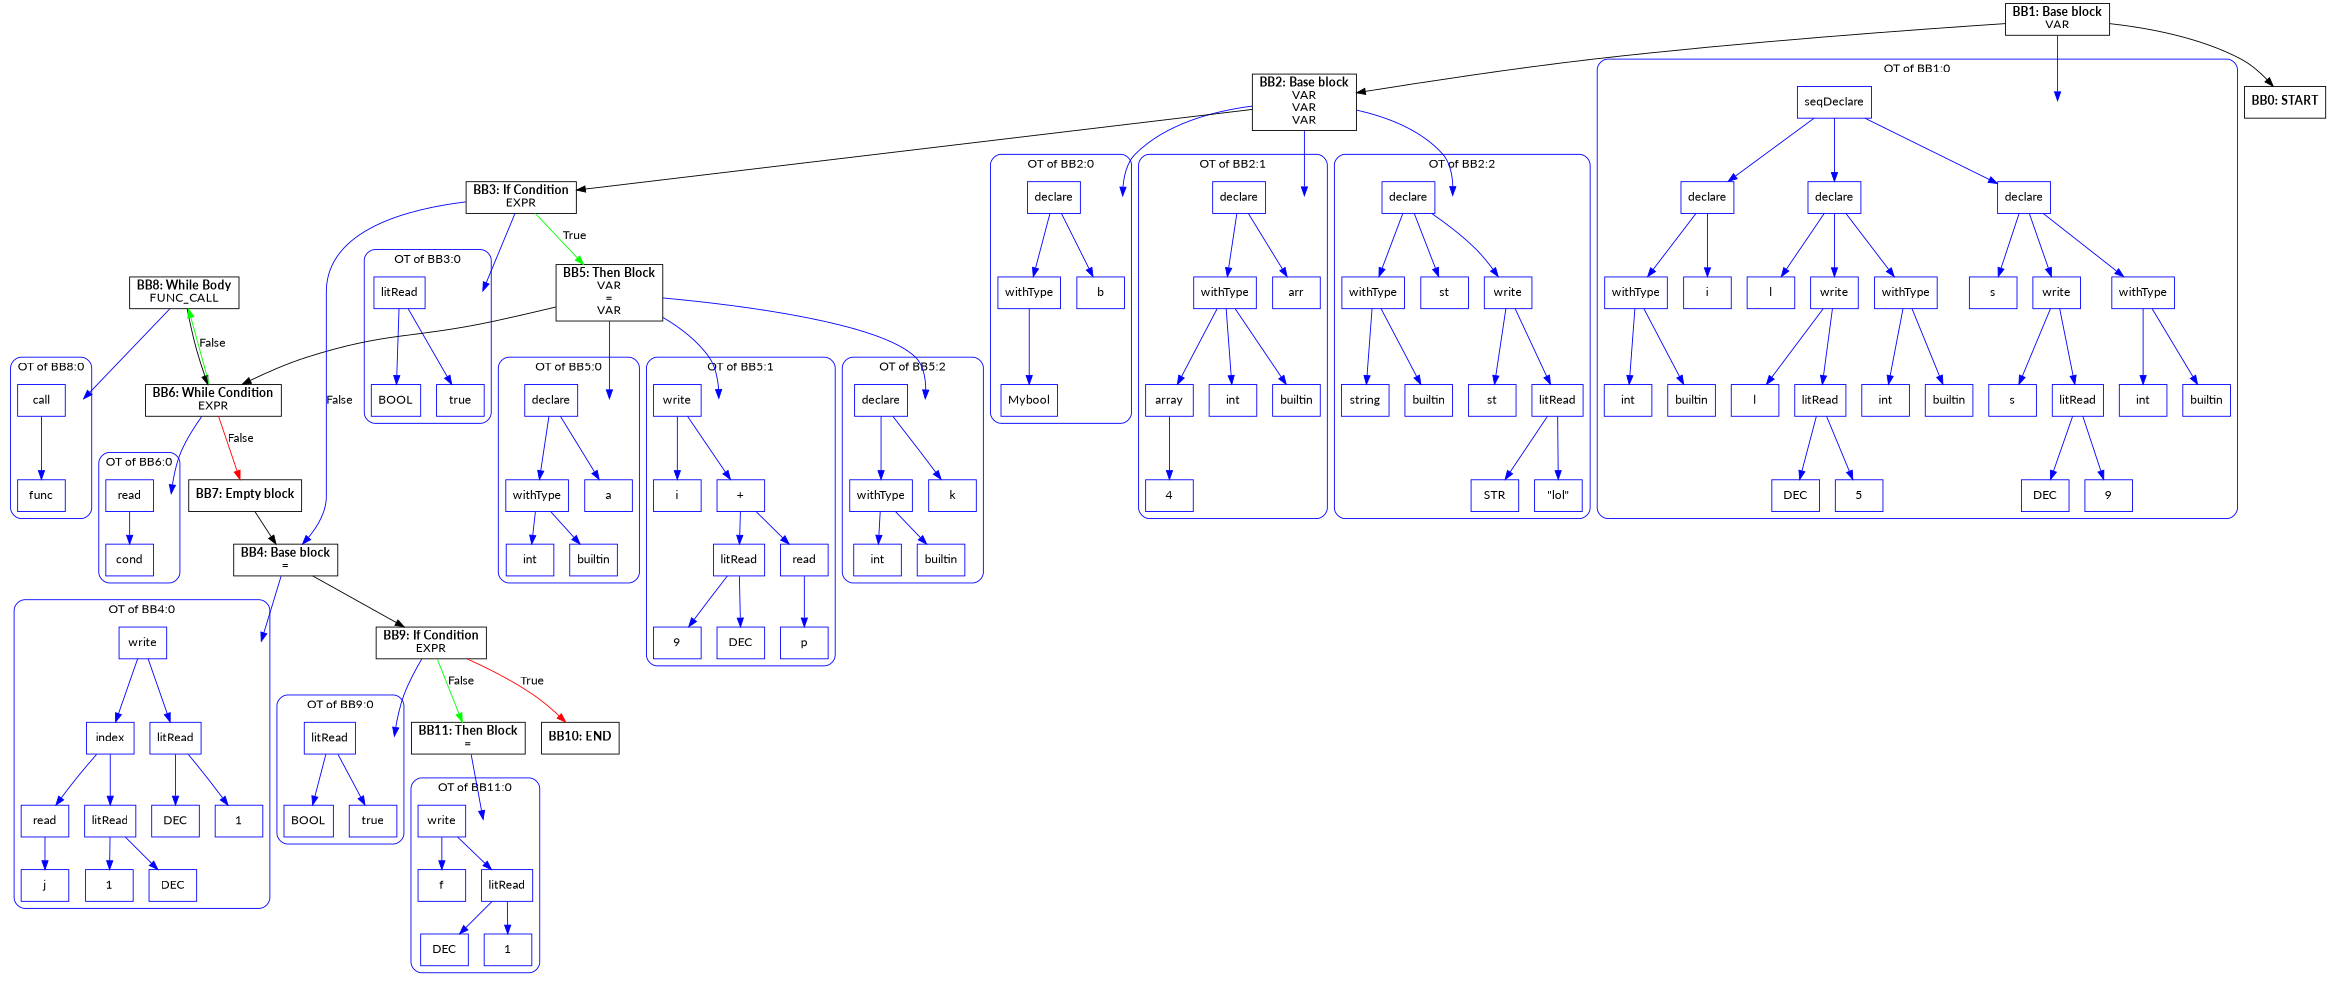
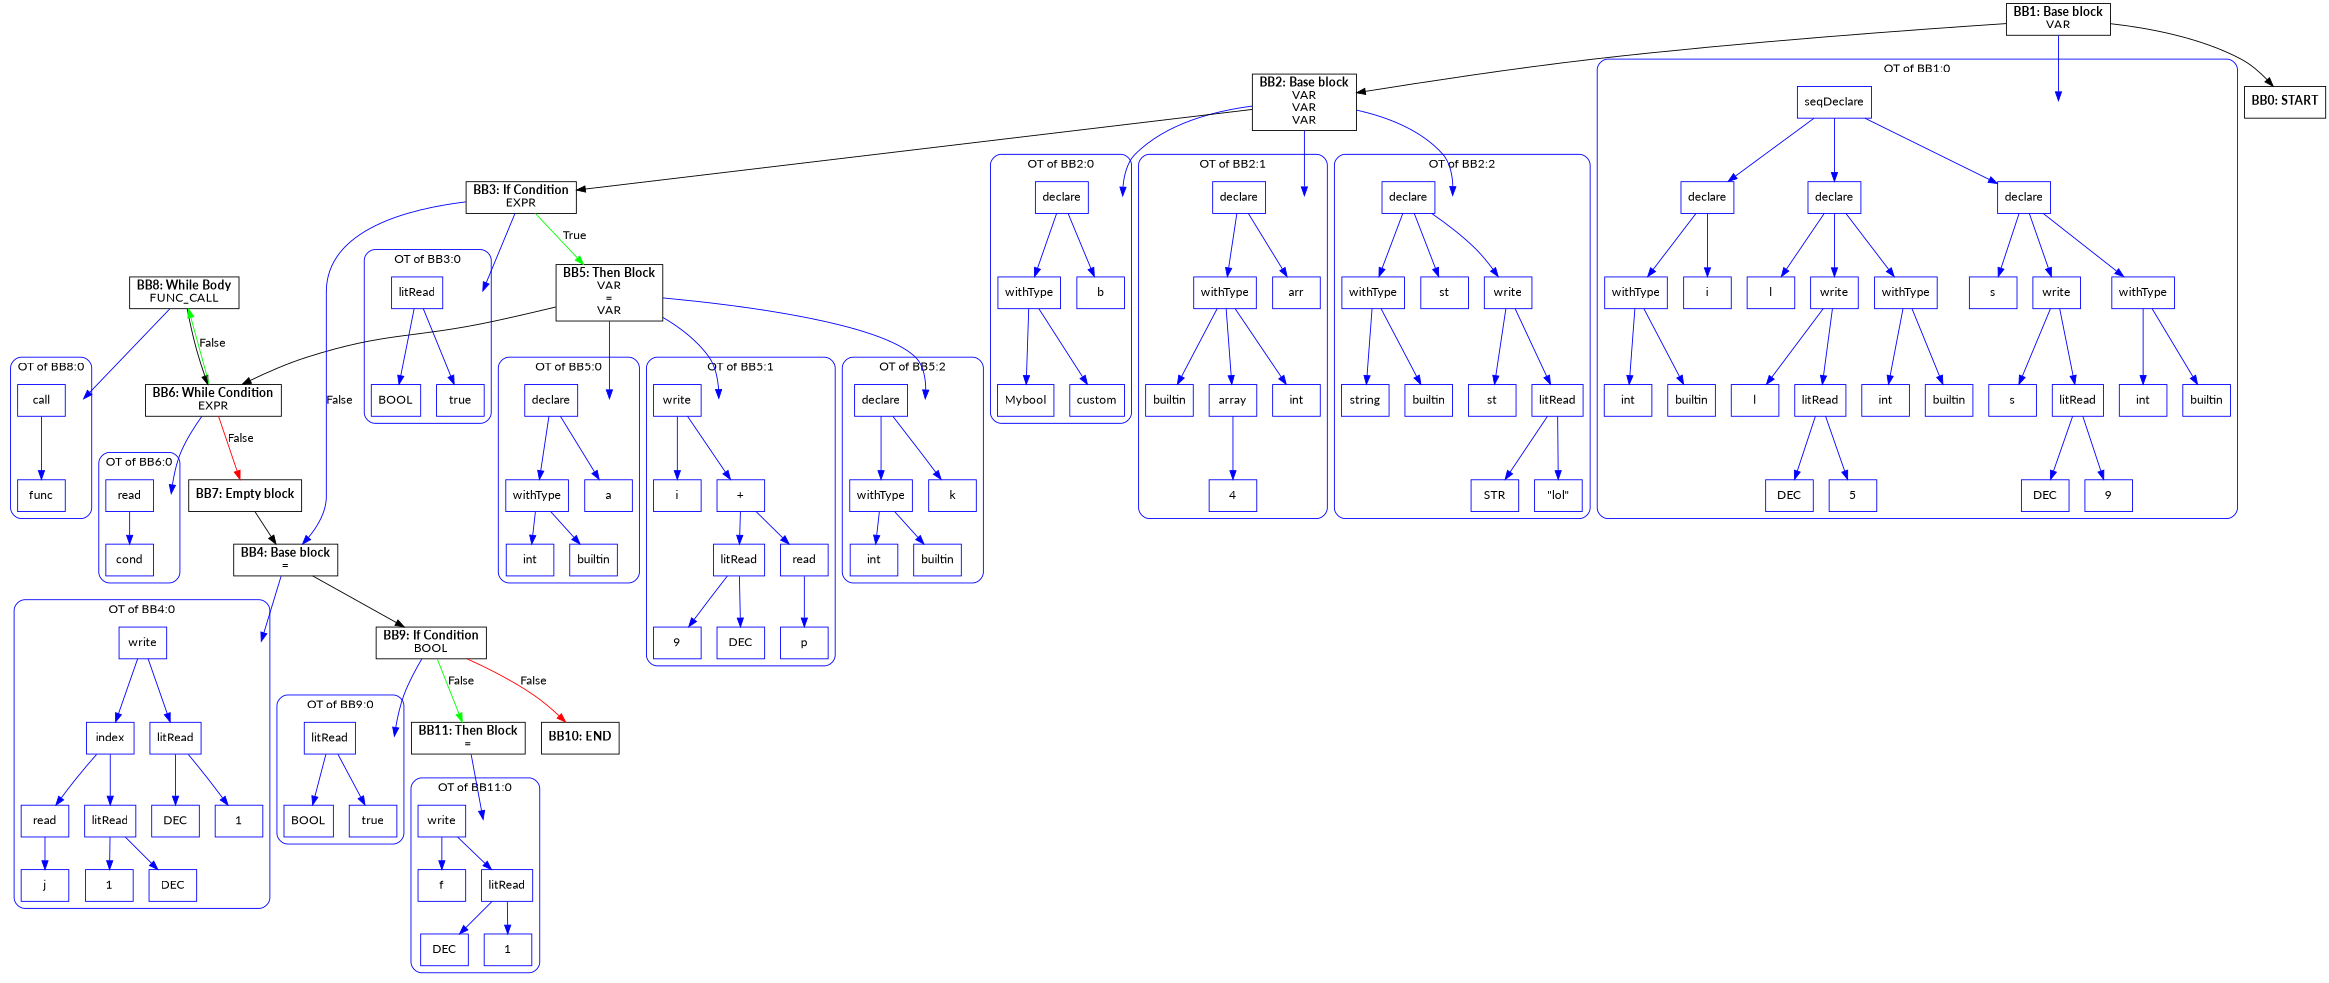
  digraph {
    compound=true
    fontname=Lato
    splines=true
    node [fontname=Lato shape=rectangle color=blue]
    edge [color=blue fontname=Lato]
    entry2 [shape=point style=invis color=""]
    n2 [label=call]
    n3 [label=func]
    entry0 [shape=point style=invis color=""]
    n5 [label=write]
    n6 [label=f]
    n7 [label=litRead]
    n8 [label=DEC]
    n9 [label=1]
    entry1 [shape=point style=invis color=""]
    n11 [label=litRead]
    n12 [label=BOOL]
    n13 [label=true]
    entry3 [shape=point style=invis color=""]
    n15 [label=read]
    n16 [label=cond]
    entry4 [shape=point style=invis color=""]
    n18 [label=declare]
    n19 [label=withType]
    n20 [label=a]
    n21 [label=int]
    n22 [label=builtin]
    entry5 [shape=point style=invis color=""]
    n24 [label=write]
    n25 [label=i]
    n26 [label="+"]
    n27 [label=litRead]
    n28 [label=read]
    n29 [label=DEC]
    n30 [label=9]
    n31 [label=p]
    entry6 [shape=point style=invis color=""]
    n33 [label=declare]
    n34 [label=withType]
    n35 [label=k]
    n36 [label=int]
    n37 [label=builtin]
    entry7 [shape=point style=invis color=""]
    n39 [label=write]
    n40 [label=index]
    n41 [label=litRead]
    n42 [label=read]
    n43 [label=litRead]
    n44 [label=j]
    n45 [label=DEC]
    n46 [label=1]
    n47 [label=DEC]
    n48 [label=1]
    entry8 [shape=point style=invis color=""]
    n50 [label=litRead]
    n51 [label=BOOL]
    n52 [label=true]
    entry9 [shape=point style=invis color=""]
    n54 [label=declare]
    n55 [label=withType]
    n56 [label=b]
    n57 [label=Mybool]
+   n58 [label=custom]
    entry10 [shape=point style=invis color=""]
    n60 [label=declare]
    n61 [label=withType]
    n62 [label=arr]
    n63 [label=int]
    n64 [label=builtin]
    n65 [label=array]
    n66 [label=4]
    entry11 [shape=point style=invis color=""]
    n68 [label=declare]
    n69 [label=withType]
    n70 [label=st]
    n71 [label=write]
    n72 [label=string]
    n73 [label=builtin]
    n74 [label=st]
    n75 [label=litRead]
    n76 [label=STR]
    n77 [label="\"lol\""]
    entry12 [shape=point style=invis color=""]
    n79 [label=seqDeclare]
    n80 [label=declare]
    n81 [label=declare]
    n82 [label=declare]
    n83 [label=withType]
    n84 [label=l]
    n85 [label=write]
    n86 [label=int]
    n87 [label=builtin]
    n88 [label=l]
    n89 [label=litRead]
    n90 [label=DEC]
    n91 [label=5]
    n92 [label=withType]
    n93 [label=s]
    n94 [label=write]
    n95 [label=int]
    n96 [label=builtin]
    n97 [label=s]
    n98 [label=litRead]
    n99 [label=DEC]
    n100 [label=9]
    n101 [label=withType]
    n102 [label=i]
    n103 [label=int]
    n104 [label=builtin]
    n105 [label=<<B>BB11: Then Block</B><BR ALIGN="CENTER"/>=<BR ALIGN="CENTER"/>> color=""]
    n106 [label=<<B>BB10: END</B><BR ALIGN="CENTER"/>> color=""]
-   n107 [label=<<B>BB9: If Condition</B><BR ALIGN="CENTER"/>EXPR<BR ALIGN="CENTER"/>> color=""]
+   n107 [label=<<B>BB9: If Condition</B><BR ALIGN="CENTER"/>BOOL<BR ALIGN="CENTER"/>> color=""]
    n108 [label=<<B>BB8: While Body</B><BR ALIGN="CENTER"/>FUNC_CALL<BR ALIGN="CENTER"/>> color=""]
    n109 [label=<<B>BB6: While Condition</B><BR ALIGN="CENTER"/>EXPR<BR ALIGN="CENTER"/>> color=""]
    n110 [label=<<B>BB7: Empty block</B><BR ALIGN="CENTER"/>> color=""]
    n111 [label=<<B>BB4: Base block</B><BR ALIGN="CENTER"/>=<BR ALIGN="CENTER"/>> color=""]
    n112 [label=<<B>BB5: Then Block</B><BR ALIGN="CENTER"/>VAR<BR ALIGN="CENTER"/>=<BR ALIGN="CENTER"/>VAR<BR ALIGN="CENTER"/>> color=""]
    n113 [label=<<B>BB3: If Condition</B><BR ALIGN="CENTER"/>EXPR<BR ALIGN="CENTER"/>> color=""]
    n114 [label=<<B>BB2: Base block</B><BR ALIGN="CENTER"/>VAR<BR ALIGN="CENTER"/>VAR<BR ALIGN="CENTER"/>VAR<BR ALIGN="CENTER"/>> color=""]
    n115 [label=<<B>BB1: Base block</B><BR ALIGN="CENTER"/>VAR<BR ALIGN="CENTER"/>> color=""]
    n116 [label=<<B>BB0: START</B><BR ALIGN="CENTER"/>> color=""]
    subgraph cluster_1 {
      color=blue
      label="OT of BB8:0"
      style=rounded
      entry2
      n2
      n3
    }
    subgraph cluster_2 {
      color=blue
      label="OT of BB11:0"
      style=rounded
      entry0
      n5
      n6
      n7
      n8
      n9
    }
    subgraph cluster_3 {
      color=blue
      label="OT of BB9:0"
      style=rounded
      entry1
      n11
      n12
      n13
    }
    subgraph cluster_4 {
      color=blue
      label="OT of BB6:0"
      style=rounded
      entry3
      n15
      n16
    }
    subgraph cluster_5 {
      color=blue
      label="OT of BB5:0"
      style=rounded
      entry4
      n18
      n19
      n20
      n21
      n22
    }
    subgraph cluster_6 {
      color=blue
      label="OT of BB5:1"
      style=rounded
      entry5
      n24
      n25
      n26
      n27
      n28
      n29
      n30
      n31
    }
    subgraph cluster_7 {
      color=blue
      label="OT of BB5:2"
      style=rounded
      entry6
      n33
      n34
      n35
      n36
      n37
    }
    subgraph cluster_8 {
      color=blue
      label="OT of BB4:0"
      style=rounded
      entry7
      n39
      n40
      n41
      n42
      n43
      n44
      n45
      n46
      n47
      n48
    }
    subgraph cluster_9 {
      color=blue
      label="OT of BB3:0"
      style=rounded
      entry8
      n50
      n51
      n52
    }
    subgraph cluster_10 {
      color=blue
      label="OT of BB2:0"
      style=rounded
      entry9
      n54
      n55
      n56
      n57
+     n58
    }
    subgraph cluster_11 {
      color=blue
      label="OT of BB2:1"
      style=rounded
      entry10
      n60
      n61
      n62
      n63
      n64
      n65
      n66
    }
    subgraph cluster_12 {
      color=blue
      label="OT of BB2:2"
      style=rounded
      entry11
      n68
      n69
      n70
      n71
      n72
      n73
      n74
      n75
      n76
      n77
    }
    subgraph cluster_13 {
      color=blue
      label="OT of BB1:0"
      style=rounded
      entry12
      n79
      n80
      n81
      n82
      n83
      n84
      n85
      n86
      n87
      n88
      n89
      n90
      n91
      n92
      n93
      n94
      n95
      n96
      n97
      n98
      n99
      n100
      n101
      n102
      n103
      n104
    }
    n2 -> n3
    n5 -> n6
    n5 -> n7
    n7 -> n8
    n7 -> n9
    n11 -> n12
    n11 -> n13
    n15 -> n16
    n18 -> n19
    n18 -> n20
    n19 -> n21
    n19 -> n22
    n24 -> n25
    n24 -> n26
    n26 -> n27
    n26 -> n28
    n27 -> n29
    n27 -> n30
    n28 -> n31
    n33 -> n34
    n33 -> n35
    n34 -> n36
    n34 -> n37
    n39 -> n40
    n39 -> n41
    n40 -> n42
    n40 -> n43
    n41 -> n47
    n41 -> n48
    n42 -> n44
    n43 -> n45
    n43 -> n46
    n50 -> n51
    n50 -> n52
    n54 -> n55
    n54 -> n56
    n55 -> n57
+   n55 -> n58
    n60 -> n61
    n60 -> n62
    n61 -> n63
    n61 -> n64
    n61 -> n65
    n65 -> n66
    n68 -> n69
    n68 -> n70
    n68 -> n71
    n69 -> n72
    n69 -> n73
    n71 -> n74
    n71 -> n75
    n75 -> n76
    n75 -> n77
    n79 -> n80
    n79 -> n81
    n79 -> n82
    n80 -> n83
    n80 -> n84
    n80 -> n85
    n81 -> n92
    n81 -> n93
    n81 -> n94
    n82 -> n101
    n82 -> n102
    n83 -> n86
    n83 -> n87
    n85 -> n88
    n85 -> n89
    n89 -> n90
    n89 -> n91
    n92 -> n95
    n92 -> n96
    n94 -> n97
    n94 -> n98
    n98 -> n99
    n98 -> n100
    n101 -> n103
    n101 -> n104
    n105 -> entry0
    n107 -> entry1
    n107 -> n105 [color=green label=False]
-   n107 -> n106 [color=red label=True]
+   n107 -> n106 [color=red label=False]
    n108 -> entry2
    n108 -> n109 [color=""]
    n109 -> entry3
    n109 -> n108 [color=green label=False]
    n109 -> n110 [color=red label=False]
    n110 -> n111 [color=""]
    n111 -> entry7
    n111 -> n107 [color=""]
    n112 -> entry4
    n112 -> entry5
    n112 -> entry6
    n112 -> n109 [color=""]
    n113 -> entry8
    n113 -> n111 [label=False]
    n113 -> n112 [color=green label=True]
    n114 -> entry9
    n114 -> entry10
    n114 -> entry11
    n114 -> n113 [color=""]
    n115 -> entry12
    n115 -> n114 [color=""]
    n115 -> n116 [color=""]
  }
